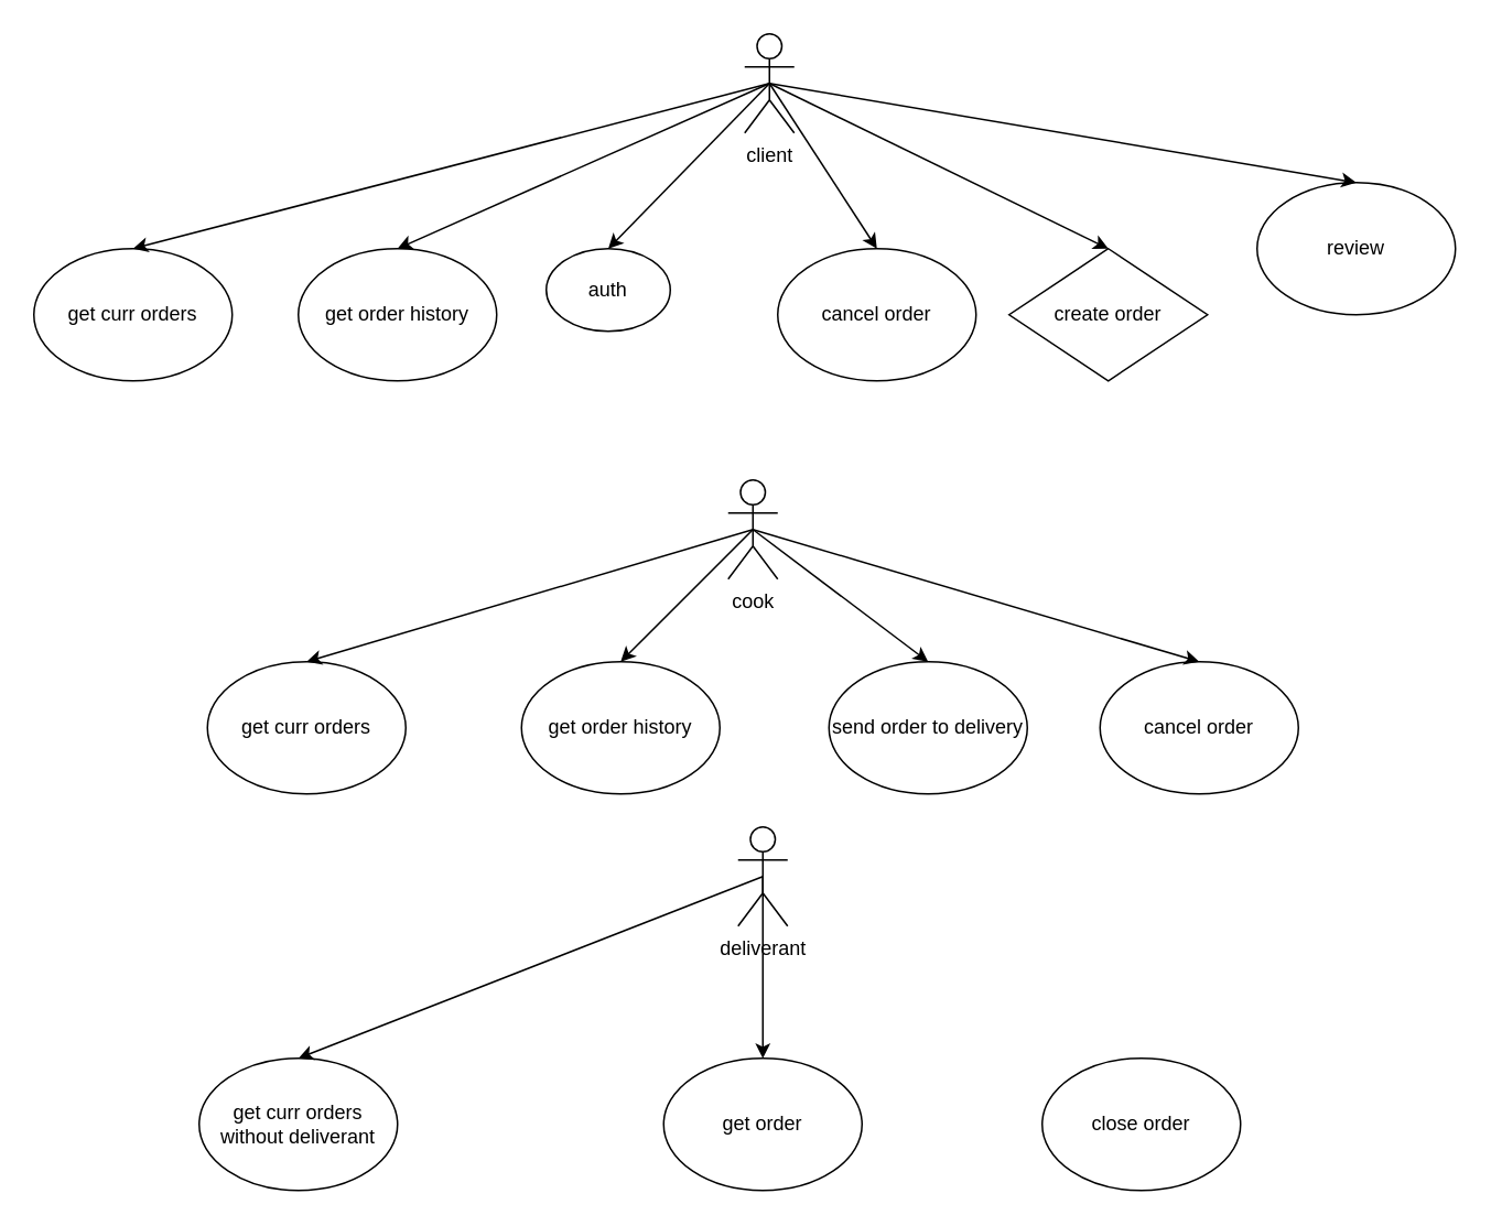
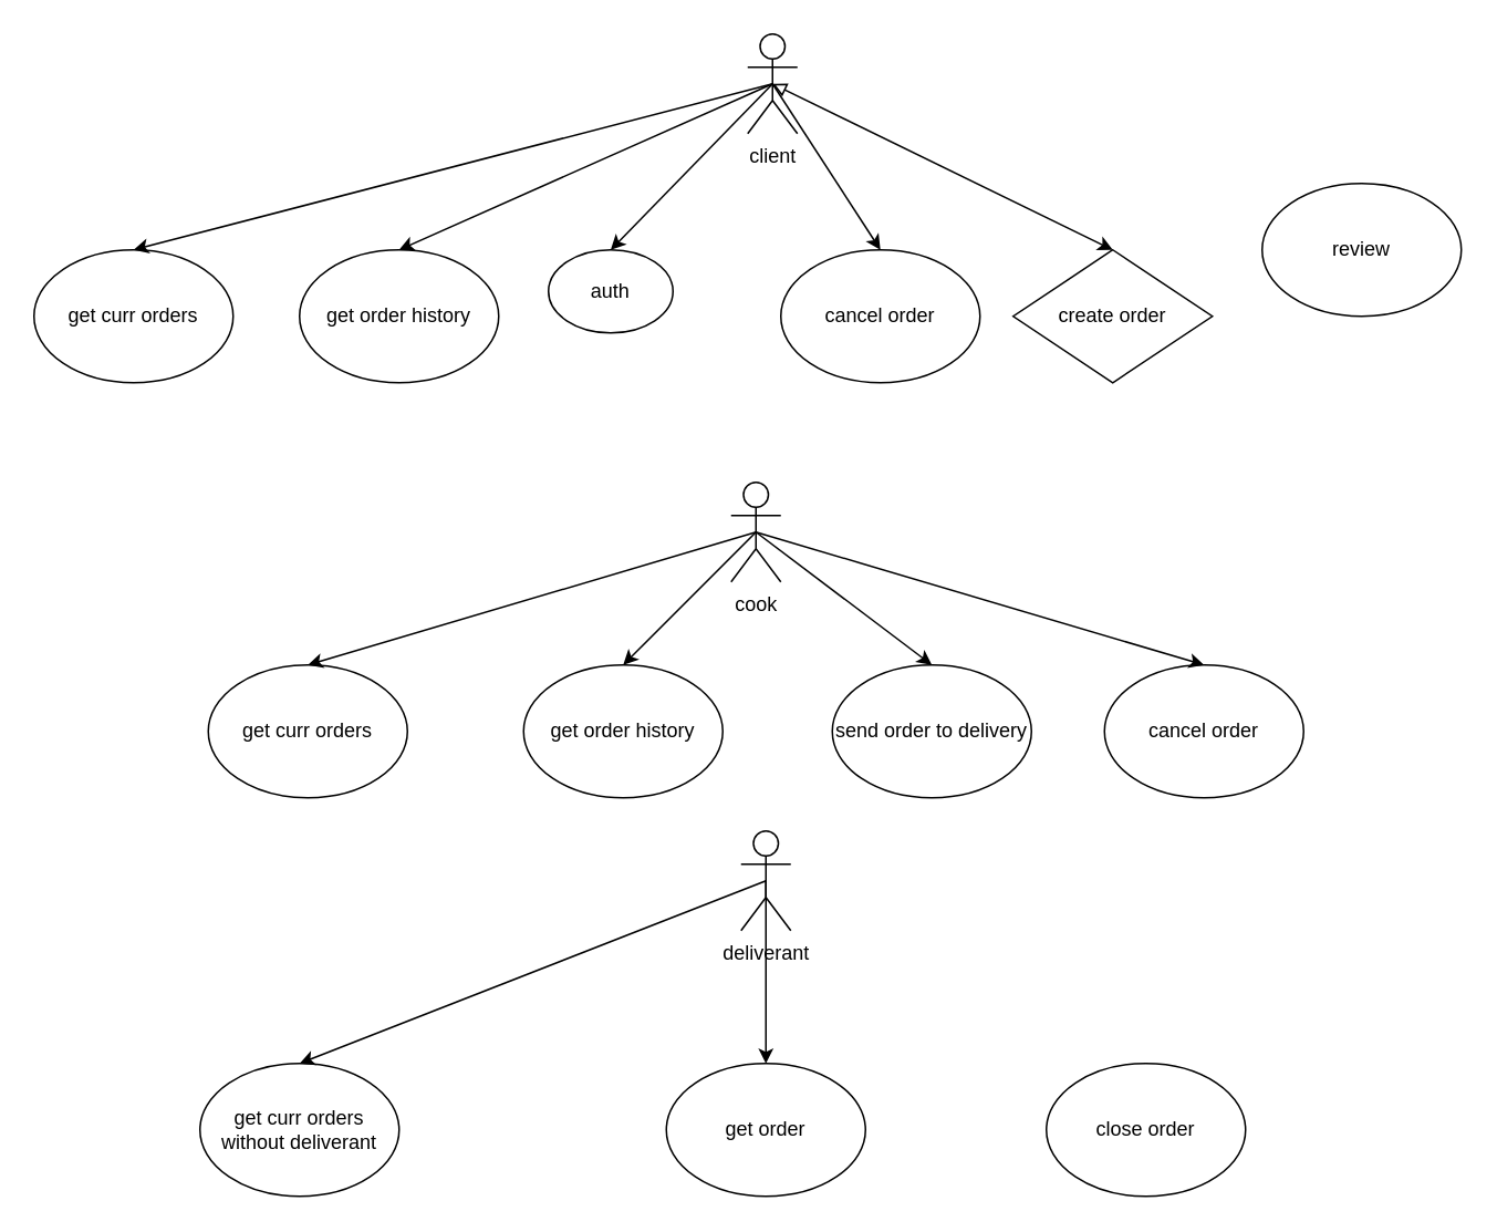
  <mxCell id="0" />
  <mxCell id="1" parent="0" />
  <mxCell id="2" value="client" style="shape=umlActor;verticalLabelPosition=bottom;verticalAlign=top;html=1;outlineConnect=0;" vertex="1" parent="1"><mxGeometry x="450" y="20" width="30" height="60" as="geometry" /></mxCell>
  <mxCell id="3" value="auth" style="ellipse;whiteSpace=wrap;html=1;" vertex="1" parent="1"><mxGeometry x="330" y="150" width="75" height="50" as="geometry" /></mxCell>
  <mxCell id="4" value="create order" style="rhombus;whiteSpace=wrap;html=1;" vertex="1" parent="1"><mxGeometry x="610" y="150" width="120" height="80" as="geometry" /></mxCell>
  <mxCell id="5" value="cancel order" style="ellipse;whiteSpace=wrap;html=1;" vertex="1" parent="1"><mxGeometry x="470" y="150" width="120" height="80" as="geometry" /></mxCell>
  <mxCell id="6" value="get order history" style="ellipse;whiteSpace=wrap;html=1;" vertex="1" parent="1"><mxGeometry x="180" y="150" width="120" height="80" as="geometry" /></mxCell>
  <mxCell id="7" value="get curr orders" style="ellipse;whiteSpace=wrap;html=1;" vertex="1" parent="1"><mxGeometry x="20" y="150" width="120" height="80" as="geometry" /></mxCell>
  <mxCell id="8" value="review" style="ellipse;whiteSpace=wrap;html=1;" vertex="1" parent="1"><mxGeometry x="760" y="110" width="120" height="80" as="geometry" /></mxCell>
  <mxCell id="9" value="" style="endArrow=none;html=1;rounded=0;entryX=0.5;entryY=0.5;entryDx=0;entryDy=0;entryPerimeter=0;exitX=0.5;exitY=0;exitDx=0;exitDy=0;endFill=0;startArrow=classic;startFill=1;" edge="1" parent="1" source="7" target="2"><mxGeometry width="50" height="50" relative="1" as="geometry"><mxPoint x="360" y="160" as="sourcePoint" /><mxPoint x="410" y="110" as="targetPoint" /></mxGeometry></mxCell>
  <mxCell id="10" value="" style="endArrow=none;html=1;rounded=0;entryX=0.5;entryY=0.5;entryDx=0;entryDy=0;entryPerimeter=0;exitX=0.5;exitY=0;exitDx=0;exitDy=0;endFill=0;startArrow=classic;startFill=1;" edge="1" parent="1" source="6" target="2"><mxGeometry width="50" height="50" relative="1" as="geometry"><mxPoint x="90" y="160" as="sourcePoint" /><mxPoint x="475" y="60" as="targetPoint" /></mxGeometry></mxCell>
  <mxCell id="11" value="" style="endArrow=none;html=1;rounded=0;exitX=0.5;exitY=0;exitDx=0;exitDy=0;entryX=0.5;entryY=0.5;entryDx=0;entryDy=0;entryPerimeter=0;endFill=0;startArrow=classic;startFill=1;" edge="1" parent="1" source="3" target="2"><mxGeometry width="50" height="50" relative="1" as="geometry"><mxPoint x="100" y="170" as="sourcePoint" /><mxPoint x="485" y="70" as="targetPoint" /></mxGeometry></mxCell>
  <mxCell id="12" value="" style="endArrow=none;html=1;rounded=0;entryX=0.5;entryY=0.5;entryDx=0;entryDy=0;entryPerimeter=0;exitX=0.5;exitY=0;exitDx=0;exitDy=0;endFill=0;startArrow=classic;startFill=1;" edge="1" parent="1" source="5" target="2"><mxGeometry width="50" height="50" relative="1" as="geometry"><mxPoint x="110" y="180" as="sourcePoint" /><mxPoint x="495" y="80" as="targetPoint" /></mxGeometry></mxCell>
- <mxCell id="13" value="" style="endArrow=none;html=1;rounded=0;exitX=0.5;exitY=0;exitDx=0;exitDy=0;entryX=0.5;entryY=0.5;entryDx=0;entryDy=0;entryPerimeter=0;endFill=0;startArrow=classic;startFill=1;" edge="1" parent="1" source="4" target="2"><mxGeometry width="50" height="50" relative="1" as="geometry"><mxPoint x="120" y="190" as="sourcePoint" /><mxPoint x="460" y="50" as="targetPoint" /></mxGeometry></mxCell>
- <mxCell id="14" value="" style="endArrow=none;html=1;rounded=0;entryX=0.5;entryY=0.5;entryDx=0;entryDy=0;entryPerimeter=0;exitX=0.5;exitY=0;exitDx=0;exitDy=0;endFill=0;startArrow=classic;startFill=1;" edge="1" parent="1" source="8" target="2"><mxGeometry width="50" height="50" relative="1" as="geometry"><mxPoint x="130" y="200" as="sourcePoint" /><mxPoint x="515" y="100" as="targetPoint" /></mxGeometry></mxCell>
+ <mxCell id="13" value="" style="endArrow=block;html=1;rounded=0;exitX=0.5;exitY=0;exitDx=0;exitDy=0;entryX=0.5;entryY=0.5;entryDx=0;entryDy=0;entryPerimeter=0;endFill=0;startArrow=classic;startFill=1;" edge="1" parent="1" source="4" target="2"><mxGeometry width="50" height="50" relative="1" as="geometry"><mxPoint x="120" y="190" as="sourcePoint" /><mxPoint x="460" y="50" as="targetPoint" /></mxGeometry></mxCell>
  <mxCell id="15" value="cook&lt;div&gt;&lt;br&gt;&lt;/div&gt;" style="shape=umlActor;verticalLabelPosition=bottom;verticalAlign=top;html=1;outlineConnect=0;" vertex="1" parent="1"><mxGeometry x="440" y="290" width="30" height="60" as="geometry" /></mxCell>
  <mxCell id="16" value="get curr orders" style="ellipse;whiteSpace=wrap;html=1;" vertex="1" parent="1"><mxGeometry x="125" y="400" width="120" height="80" as="geometry" /></mxCell>
  <mxCell id="17" value="" style="endArrow=classic;html=1;rounded=0;exitX=0.5;exitY=0.5;exitDx=0;exitDy=0;exitPerimeter=0;entryX=0.5;entryY=0;entryDx=0;entryDy=0;" edge="1" parent="1" source="15" target="16"><mxGeometry width="50" height="50" relative="1" as="geometry"><mxPoint x="470" y="440" as="sourcePoint" /><mxPoint x="520" y="390" as="targetPoint" /></mxGeometry></mxCell>
  <mxCell id="18" value="get order history" style="ellipse;whiteSpace=wrap;html=1;" vertex="1" parent="1"><mxGeometry x="315" y="400" width="120" height="80" as="geometry" /></mxCell>
  <mxCell id="19" value="" style="endArrow=classic;html=1;rounded=0;exitX=0.5;exitY=0.5;exitDx=0;exitDy=0;exitPerimeter=0;entryX=0.5;entryY=0;entryDx=0;entryDy=0;" edge="1" parent="1" source="15" target="18"><mxGeometry width="50" height="50" relative="1" as="geometry"><mxPoint x="470" y="440" as="sourcePoint" /><mxPoint x="520" y="390" as="targetPoint" /></mxGeometry></mxCell>
  <mxCell id="20" value="send order to delivery" style="ellipse;whiteSpace=wrap;html=1;" vertex="1" parent="1"><mxGeometry x="501" y="400" width="120" height="80" as="geometry" /></mxCell>
  <mxCell id="21" value="" style="endArrow=classic;html=1;rounded=0;exitX=0.5;exitY=0.5;exitDx=0;exitDy=0;exitPerimeter=0;entryX=0.5;entryY=0;entryDx=0;entryDy=0;" edge="1" parent="1" source="15" target="20"><mxGeometry width="50" height="50" relative="1" as="geometry"><mxPoint x="420" y="340" as="sourcePoint" /><mxPoint x="470" y="290" as="targetPoint" /></mxGeometry></mxCell>
  <mxCell id="22" value="cancel order" style="ellipse;whiteSpace=wrap;html=1;" vertex="1" parent="1"><mxGeometry x="665" y="400" width="120" height="80" as="geometry" /></mxCell>
  <mxCell id="23" value="" style="endArrow=classic;html=1;rounded=0;exitX=0.5;exitY=0.5;exitDx=0;exitDy=0;exitPerimeter=0;entryX=0.5;entryY=0;entryDx=0;entryDy=0;" edge="1" parent="1" source="15" target="22"><mxGeometry width="50" height="50" relative="1" as="geometry"><mxPoint x="420" y="340" as="sourcePoint" /><mxPoint x="470" y="290" as="targetPoint" /></mxGeometry></mxCell>
  <mxCell id="24" value="deliverant" style="shape=umlActor;verticalLabelPosition=bottom;verticalAlign=top;html=1;outlineConnect=0;" vertex="1" parent="1"><mxGeometry x="446" y="500" width="30" height="60" as="geometry" /></mxCell>
  <mxCell id="25" value="get curr orders without deliverant" style="ellipse;whiteSpace=wrap;html=1;" vertex="1" parent="1"><mxGeometry x="120" y="640" width="120" height="80" as="geometry" /></mxCell>
  <mxCell id="26" value="" style="endArrow=classic;html=1;rounded=0;exitX=0.5;exitY=0.5;exitDx=0;exitDy=0;exitPerimeter=0;entryX=0.5;entryY=0;entryDx=0;entryDy=0;" edge="1" parent="1" source="24" target="25"><mxGeometry width="50" height="50" relative="1" as="geometry"><mxPoint x="480" y="520" as="sourcePoint" /><mxPoint x="530" y="470" as="targetPoint" /></mxGeometry></mxCell>
  <mxCell id="27" value="get order" style="ellipse;whiteSpace=wrap;html=1;" vertex="1" parent="1"><mxGeometry x="401" y="640" width="120" height="80" as="geometry" /></mxCell>
  <mxCell id="28" value="" style="endArrow=classic;html=1;rounded=0;exitX=0.5;exitY=0.5;exitDx=0;exitDy=0;exitPerimeter=0;entryX=0.5;entryY=0;entryDx=0;entryDy=0;" edge="1" parent="1" source="24" target="27"><mxGeometry width="50" height="50" relative="1" as="geometry"><mxPoint x="480" y="520" as="sourcePoint" /><mxPoint x="530" y="470" as="targetPoint" /></mxGeometry></mxCell>
  <mxCell id="29" value="close order" style="ellipse;whiteSpace=wrap;html=1;" vertex="1" parent="1"><mxGeometry x="630" y="640" width="120" height="80" as="geometry" /></mxCell>
